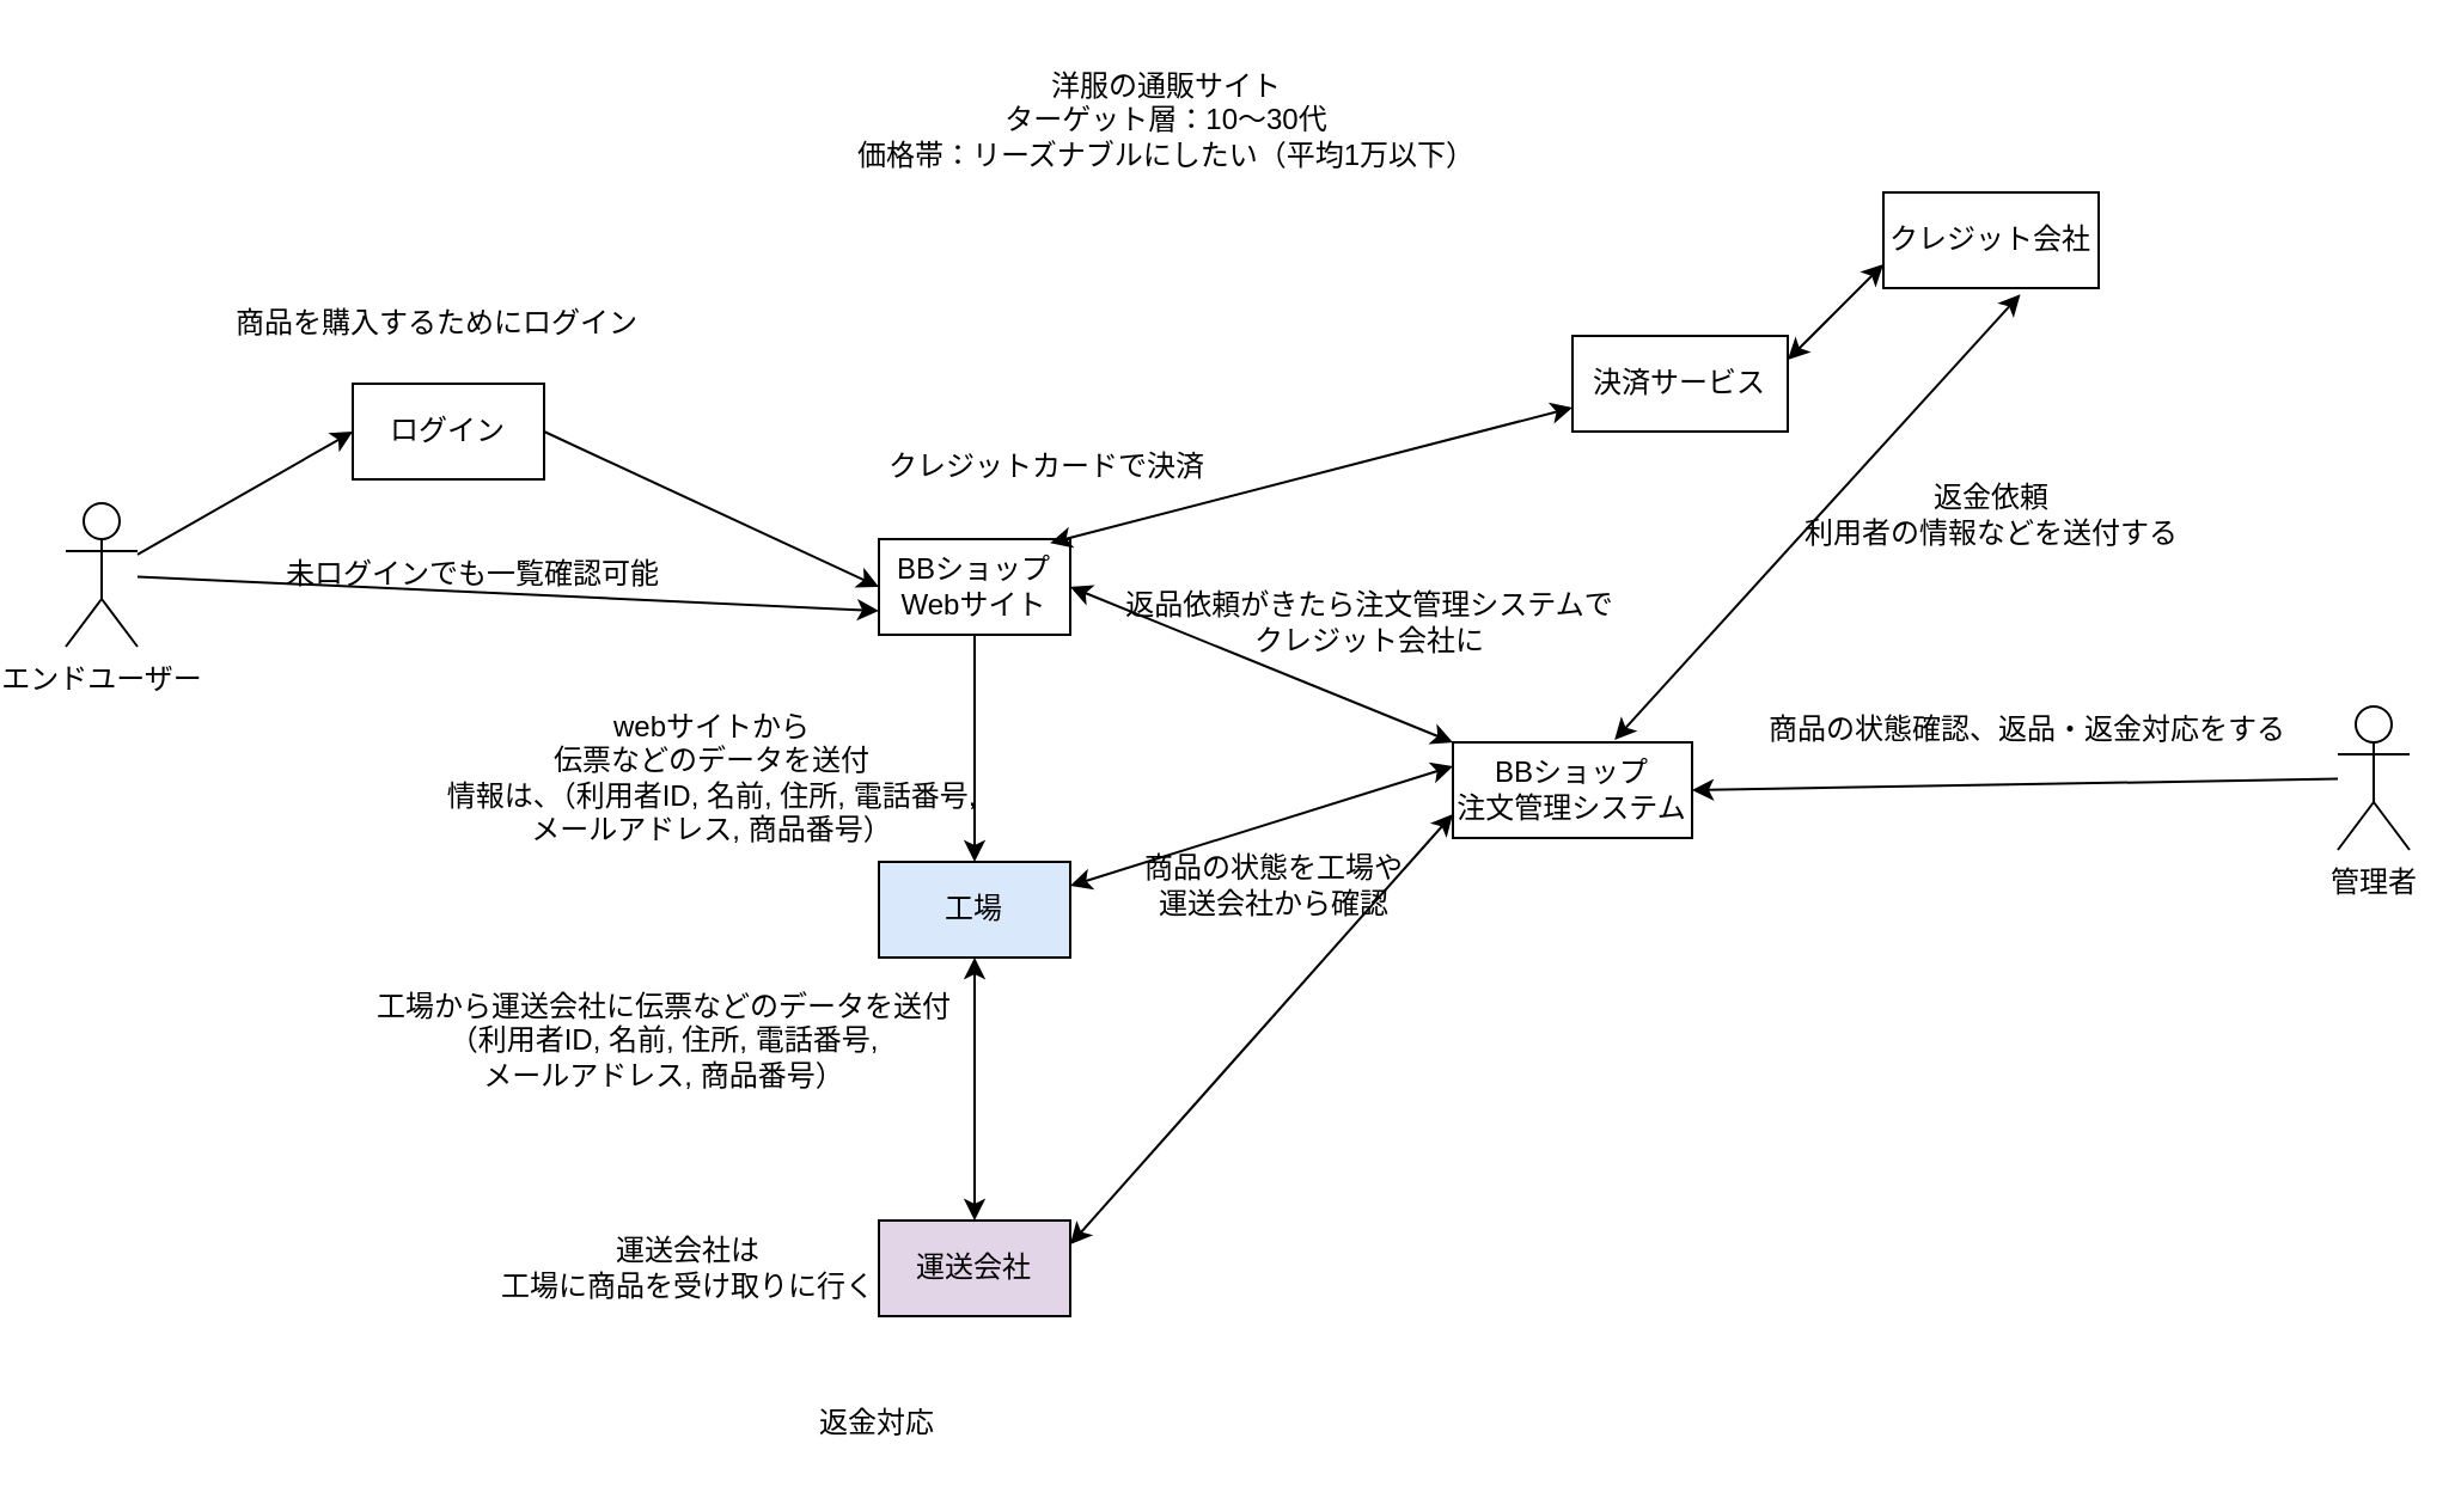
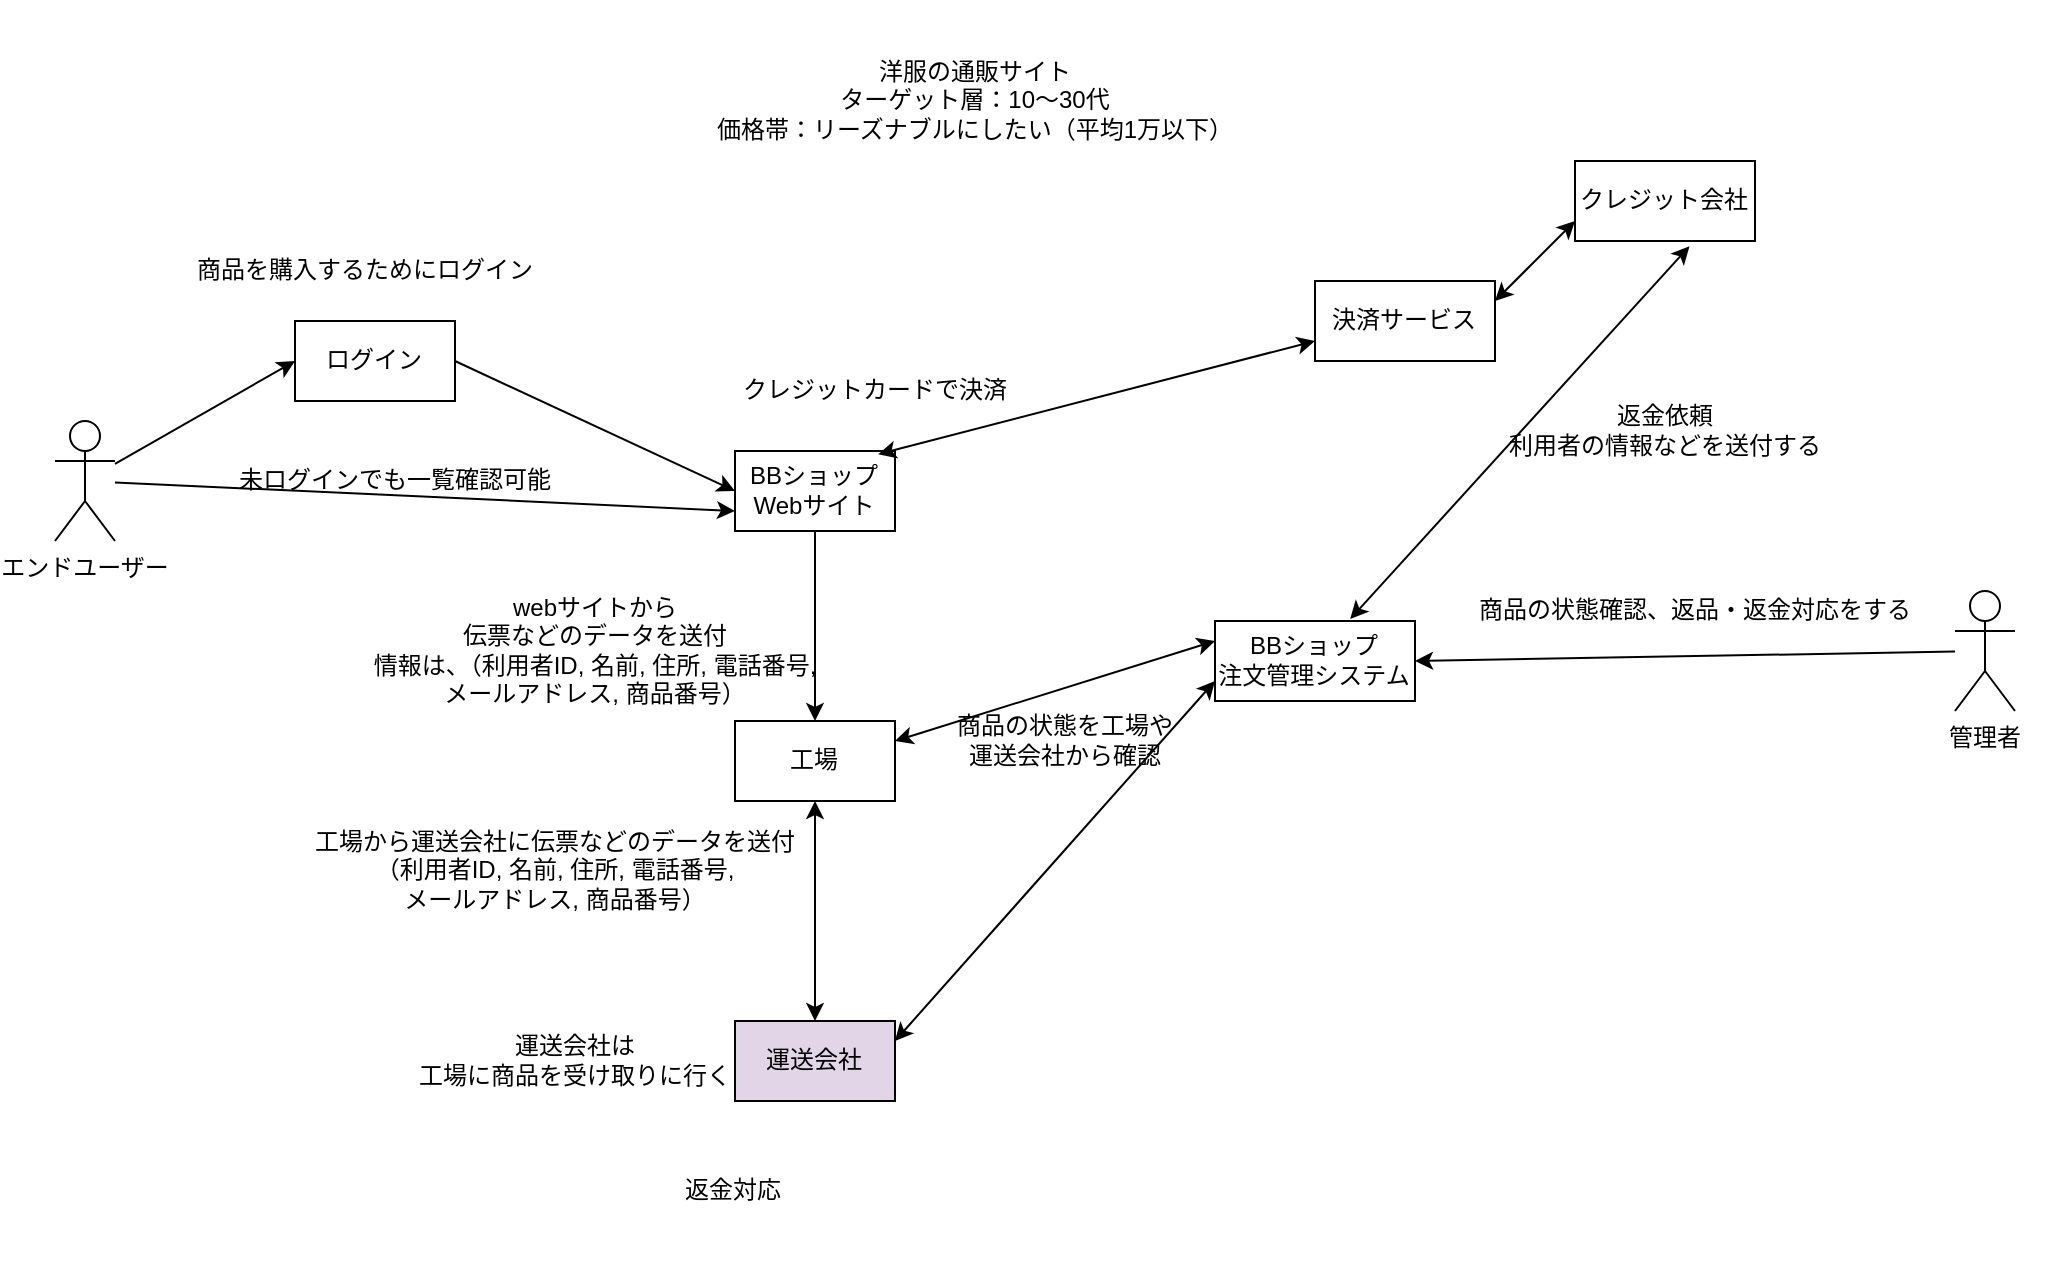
  <mxCell id="0" />
  <mxCell id="1" parent="0" />
  <mxCell id="2" value="エンドユーザー" style="shape=umlActor;verticalLabelPosition=bottom;verticalAlign=top;html=1;outlineConnect=0;" vertex="1" parent="1"><mxGeometry x="20" y="210" width="30" height="60" as="geometry" /></mxCell>
  <mxCell id="3" value="管理者" style="shape=umlActor;verticalLabelPosition=bottom;verticalAlign=top;html=1;outlineConnect=0;" vertex="1" parent="1"><mxGeometry x="970" y="295" width="30" height="60" as="geometry" /></mxCell>
  <mxCell id="4" value="ログイン" style="rounded=0;whiteSpace=wrap;html=1;" vertex="1" parent="1"><mxGeometry x="140" y="160" width="80" height="40" as="geometry" /></mxCell>
  <mxCell id="5" value="" style="endArrow=classic;html=1;rounded=0;entryX=0;entryY=0.5;entryDx=0;entryDy=0;" edge="1" parent="1" source="2" target="4"><mxGeometry width="50" height="50" relative="1" as="geometry"><mxPoint x="370" y="380" as="sourcePoint" /><mxPoint x="420" y="330" as="targetPoint" /></mxGeometry></mxCell>
  <mxCell id="6" value="" style="endArrow=classic;html=1;rounded=0;entryX=0;entryY=0.5;entryDx=0;entryDy=0;exitX=1;exitY=0.5;exitDx=0;exitDy=0;" edge="1" parent="1" source="4" target="7"><mxGeometry width="50" height="50" relative="1" as="geometry"><mxPoint x="300" y="284" as="sourcePoint" /><mxPoint x="400" y="180" as="targetPoint" /></mxGeometry></mxCell>
  <mxCell id="7" value="BBショップ&lt;br&gt;Webサイト" style="rounded=0;whiteSpace=wrap;html=1;" vertex="1" parent="1"><mxGeometry x="360" y="225" width="80" height="40" as="geometry" /></mxCell>
  <mxCell id="8" value="商品を購入するためにログイン" style="text;html=1;align=center;verticalAlign=middle;resizable=0;points=[];autosize=1;strokeColor=none;fillColor=none;" vertex="1" parent="1"><mxGeometry x="80" y="120" width="190" height="30" as="geometry" /></mxCell>
  <mxCell id="9" value="" style="endArrow=classic;html=1;rounded=0;entryX=0;entryY=0.75;entryDx=0;entryDy=0;" edge="1" parent="1" source="2" target="7"><mxGeometry width="50" height="50" relative="1" as="geometry"><mxPoint x="160" y="331" as="sourcePoint" /><mxPoint x="250" y="280" as="targetPoint" /></mxGeometry></mxCell>
  <mxCell id="10" value="未ログインでも一覧確認可能" style="text;html=1;align=center;verticalAlign=middle;resizable=0;points=[];autosize=1;strokeColor=none;fillColor=none;" vertex="1" parent="1"><mxGeometry x="100" y="225" width="180" height="30" as="geometry" /></mxCell>
  <mxCell id="11" value="BBショップ&lt;br&gt;注文管理システム" style="rounded=0;whiteSpace=wrap;html=1;" vertex="1" parent="1"><mxGeometry x="600" y="310" width="100" height="40" as="geometry" /></mxCell>
  <mxCell id="12" value="" style="endArrow=classic;html=1;rounded=0;entryX=1;entryY=0.5;entryDx=0;entryDy=0;" edge="1" parent="1" source="3" target="11"><mxGeometry width="50" height="50" relative="1" as="geometry"><mxPoint x="630" y="230" as="sourcePoint" /><mxPoint x="740" y="295" as="targetPoint" /></mxGeometry></mxCell>
  <mxCell id="13" value="商品の状態確認、返品・返金対応をする" style="text;html=1;align=center;verticalAlign=middle;resizable=0;points=[];autosize=1;strokeColor=none;fillColor=none;" vertex="1" parent="1"><mxGeometry x="720" y="290" width="240" height="30" as="geometry" /></mxCell>
- <mxCell id="14" value="工場" style="rounded=0;whiteSpace=wrap;html=1;fillColor=#dae8fc;" vertex="1" parent="1"><mxGeometry x="360" y="360" width="80" height="40" as="geometry" /></mxCell>
+ <mxCell id="14" value="工場" style="rounded=0;whiteSpace=wrap;html=1;" vertex="1" parent="1"><mxGeometry x="360" y="360" width="80" height="40" as="geometry" /></mxCell>
  <mxCell id="15" value="運送会社" style="rounded=0;whiteSpace=wrap;html=1;fillColor=#e1d5e7;" vertex="1" parent="1"><mxGeometry x="360" y="510" width="80" height="40" as="geometry" /></mxCell>
- <mxCell id="16" value="" style="endArrow=classic;startArrow=classic;html=1;rounded=0;exitX=1;exitY=0.5;exitDx=0;exitDy=0;entryX=0;entryY=0;entryDx=0;entryDy=0;" edge="1" parent="1" source="7" target="11"><mxGeometry width="50" height="50" relative="1" as="geometry"><mxPoint x="520" y="350" as="sourcePoint" /><mxPoint x="570" y="280" as="targetPoint" /></mxGeometry></mxCell>
  <mxCell id="17" value="" style="endArrow=classic;startArrow=classic;html=1;rounded=0;exitX=1;exitY=0.25;exitDx=0;exitDy=0;entryX=0;entryY=0.25;entryDx=0;entryDy=0;" edge="1" parent="1" source="14" target="11"><mxGeometry width="50" height="50" relative="1" as="geometry"><mxPoint x="550" y="450" as="sourcePoint" /><mxPoint x="710" y="515" as="targetPoint" /></mxGeometry></mxCell>
  <mxCell id="18" value="" style="endArrow=classic;startArrow=classic;html=1;rounded=0;exitX=1;exitY=0.25;exitDx=0;exitDy=0;entryX=0;entryY=0.75;entryDx=0;entryDy=0;" edge="1" parent="1" source="15" target="11"><mxGeometry width="50" height="50" relative="1" as="geometry"><mxPoint x="530" y="490" as="sourcePoint" /><mxPoint x="690" y="420" as="targetPoint" /></mxGeometry></mxCell>
  <mxCell id="19" value="商品の状態を工場や&lt;br&gt;運送会社から確認" style="text;html=1;align=center;verticalAlign=middle;resizable=0;points=[];autosize=1;strokeColor=none;fillColor=none;" vertex="1" parent="1"><mxGeometry x="460" y="350" width="130" height="40" as="geometry" /></mxCell>
  <mxCell id="20" value="" style="endArrow=classic;html=1;rounded=0;exitX=0.5;exitY=1;exitDx=0;exitDy=0;entryX=0.5;entryY=0;entryDx=0;entryDy=0;" edge="1" parent="1" source="7" target="14"><mxGeometry width="50" height="50" relative="1" as="geometry"><mxPoint x="520" y="390" as="sourcePoint" /><mxPoint x="570" y="340" as="targetPoint" /></mxGeometry></mxCell>
  <mxCell id="21" value="" style="endArrow=classic;startArrow=classic;html=1;rounded=0;exitX=0.5;exitY=1;exitDx=0;exitDy=0;" edge="1" parent="1" source="14" target="15"><mxGeometry width="50" height="50" relative="1" as="geometry"><mxPoint x="520" y="390" as="sourcePoint" /><mxPoint x="570" y="340" as="targetPoint" /></mxGeometry></mxCell>
  <mxCell id="22" value="webサイトから&lt;br&gt;伝票などのデータを送付&lt;br&gt;情報は、（利用者ID, 名前, 住所, 電話番号, &lt;br&gt;メールアドレス, 商品番号）" style="text;html=1;align=center;verticalAlign=middle;resizable=0;points=[];autosize=1;strokeColor=none;fillColor=none;" vertex="1" parent="1"><mxGeometry x="170" y="290" width="240" height="70" as="geometry" /></mxCell>
  <mxCell id="23" value="洋服の通販サイト&lt;br&gt;ターゲット層：10～30代&lt;br&gt;価格帯：リーズナブルにしたい（平均1万以下）" style="text;html=1;align=center;verticalAlign=middle;resizable=0;points=[];autosize=1;strokeColor=none;fillColor=none;" vertex="1" parent="1"><mxGeometry x="340" y="20" width="280" height="60" as="geometry" /></mxCell>
  <mxCell id="24" value="工場から運送会社に伝票などのデータを送付&lt;br&gt;（利用者ID, 名前, 住所, 電話番号,&lt;br&gt;メールアドレス, 商品番号）" style="text;html=1;align=center;verticalAlign=middle;resizable=0;points=[];autosize=1;strokeColor=none;fillColor=none;" vertex="1" parent="1"><mxGeometry x="140" y="405" width="260" height="60" as="geometry" /></mxCell>
  <mxCell id="25" value="クレジット会社" style="rounded=0;whiteSpace=wrap;html=1;" vertex="1" parent="1"><mxGeometry x="780" y="80" width="90" height="40" as="geometry" /></mxCell>
- <mxCell id="26" value="返品依頼がきたら注文管理システムで&lt;br&gt;クレジット会社に" style="text;html=1;align=center;verticalAlign=middle;resizable=0;points=[];autosize=1;strokeColor=none;fillColor=none;" vertex="1" parent="1"><mxGeometry x="450" y="240" width="230" height="40" as="geometry" /></mxCell>
  <mxCell id="27" value="決済サービス" style="rounded=0;whiteSpace=wrap;html=1;" vertex="1" parent="1"><mxGeometry x="650" y="140" width="90" height="40" as="geometry" /></mxCell>
  <mxCell id="28" value="" style="endArrow=classic;startArrow=classic;html=1;rounded=0;entryX=0;entryY=0.75;entryDx=0;entryDy=0;exitX=0.895;exitY=0.04;exitDx=0;exitDy=0;exitPerimeter=0;" edge="1" parent="1" source="7" target="27"><mxGeometry width="50" height="50" relative="1" as="geometry"><mxPoint x="410" y="210" as="sourcePoint" /><mxPoint x="460" y="160" as="targetPoint" /></mxGeometry></mxCell>
  <mxCell id="29" value="クレジットカードで決済" style="text;html=1;align=center;verticalAlign=middle;resizable=0;points=[];autosize=1;strokeColor=none;fillColor=none;" vertex="1" parent="1"><mxGeometry x="350" y="180" width="160" height="30" as="geometry" /></mxCell>
  <mxCell id="30" value="" style="endArrow=classic;startArrow=classic;html=1;rounded=0;entryX=0;entryY=0.75;entryDx=0;entryDy=0;exitX=1;exitY=0.25;exitDx=0;exitDy=0;" edge="1" parent="1" source="27" target="25"><mxGeometry width="50" height="50" relative="1" as="geometry"><mxPoint x="720" y="237" as="sourcePoint" /><mxPoint x="818" y="170" as="targetPoint" /></mxGeometry></mxCell>
  <mxCell id="31" value="" style="endArrow=classic;startArrow=classic;html=1;rounded=0;entryX=0.636;entryY=1.065;entryDx=0;entryDy=0;entryPerimeter=0;exitX=0.676;exitY=-0.025;exitDx=0;exitDy=0;exitPerimeter=0;" edge="1" parent="1" source="11" target="25"><mxGeometry width="50" height="50" relative="1" as="geometry"><mxPoint x="430" y="320" as="sourcePoint" /><mxPoint x="480" y="270" as="targetPoint" /></mxGeometry></mxCell>
  <mxCell id="32" value="返金依頼&lt;br&gt;利用者の情報などを送付する" style="text;html=1;align=center;verticalAlign=middle;resizable=0;points=[];autosize=1;strokeColor=none;fillColor=none;" vertex="1" parent="1"><mxGeometry x="735" y="195" width="180" height="40" as="geometry" /></mxCell>
  <mxCell id="33" value="返金対応" style="text;html=1;align=center;verticalAlign=middle;resizable=0;points=[];autosize=1;strokeColor=none;fillColor=none;" vertex="1" parent="1"><mxGeometry x="324" y="580" width="70" height="30" as="geometry" /></mxCell>
  <mxCell id="34" value="運送会社は&lt;br&gt;工場に商品を受け取りに行く" style="text;html=1;align=center;verticalAlign=middle;resizable=0;points=[];autosize=1;strokeColor=none;fillColor=none;" vertex="1" parent="1"><mxGeometry x="190" y="510" width="180" height="40" as="geometry" /></mxCell>
